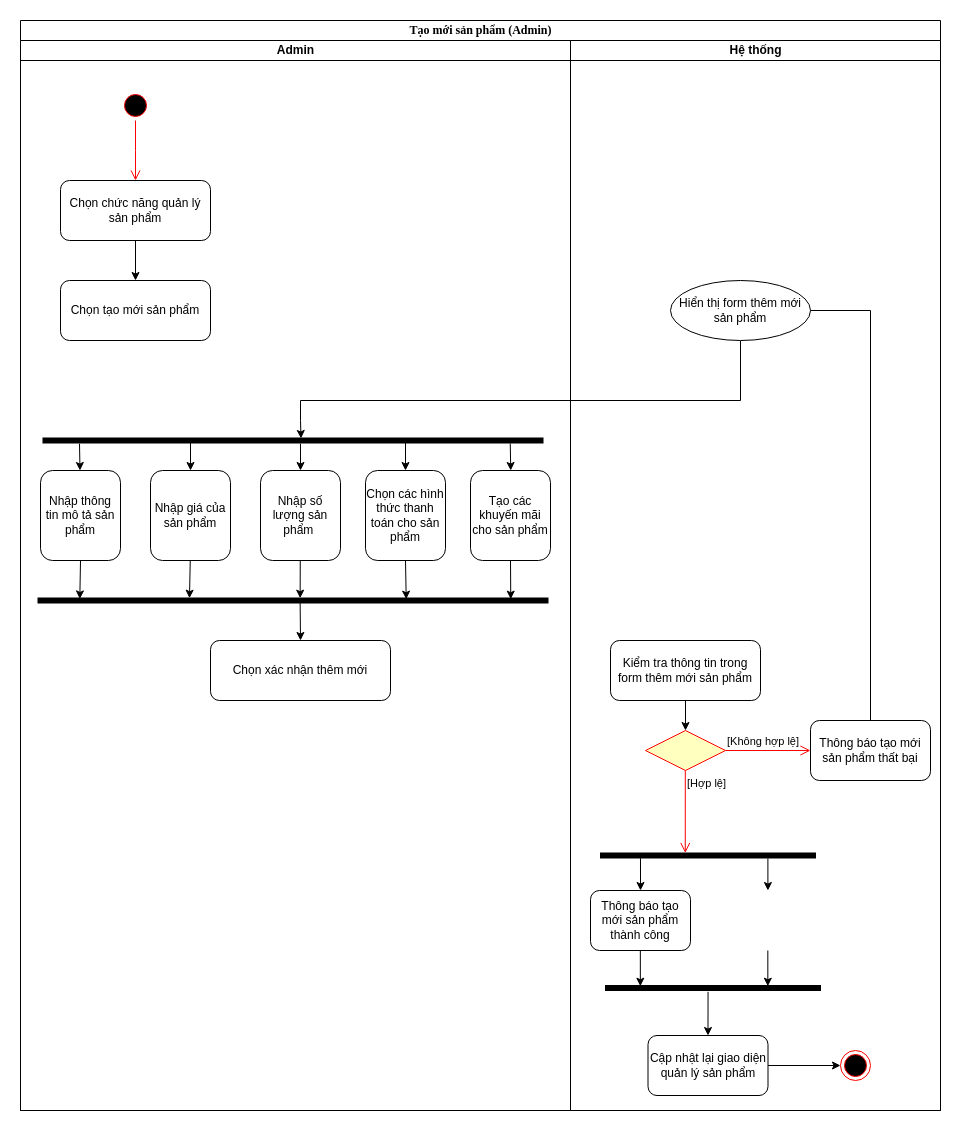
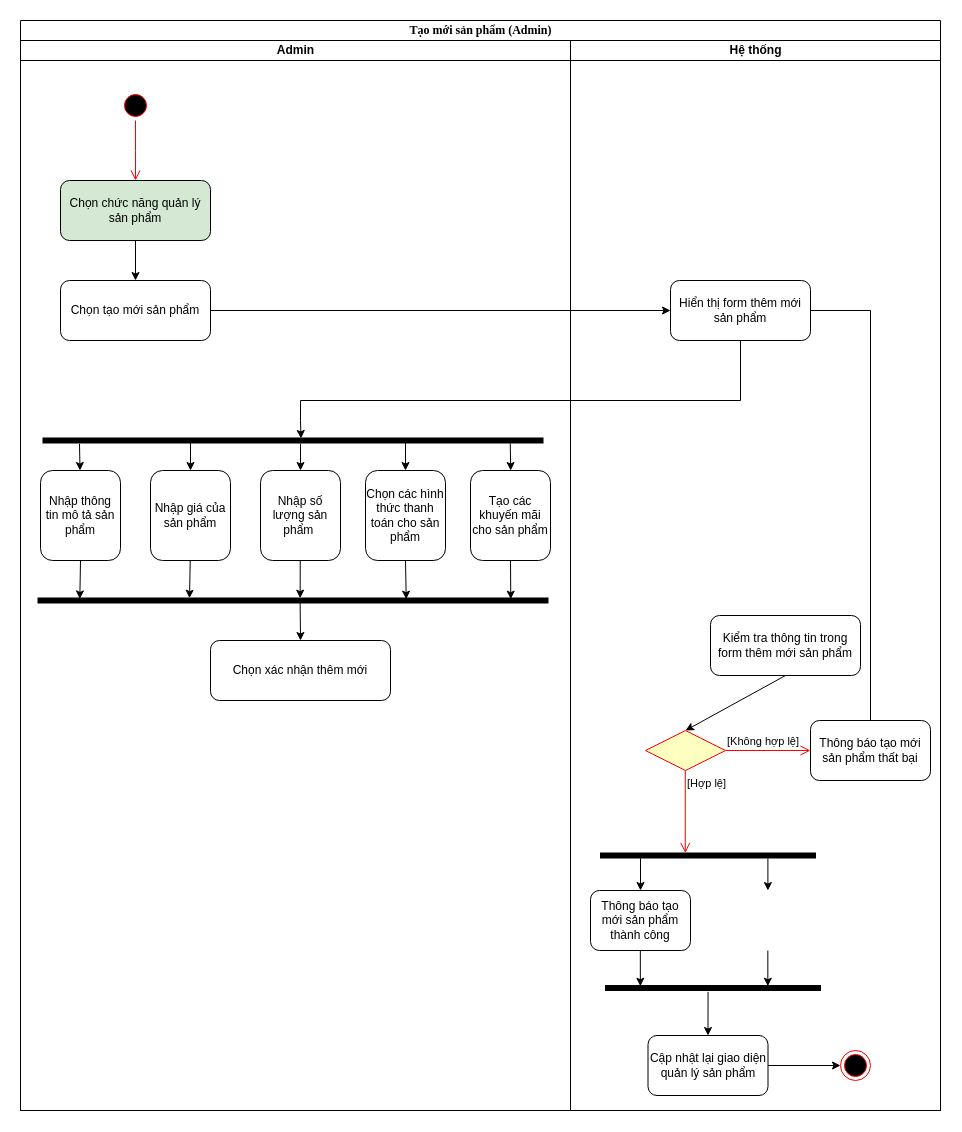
  <mxCell id="0" />
  <mxCell id="1" parent="0" />
  <mxCell id="2" value="Tạo mới sản phẩm (Admin)" style="swimlane;html=1;childLayout=stackLayout;startSize=20;rounded=0;shadow=0;comic=0;labelBackgroundColor=none;strokeWidth=1;fontFamily=Verdana;fontSize=12;align=center;" parent="1" vertex="1"><mxGeometry x="20" y="20" width="920" height="1090" as="geometry" /></mxCell>
  <mxCell id="3" value="Admin" style="swimlane;html=1;startSize=20;" parent="2" vertex="1"><mxGeometry y="20" width="550" height="1070" as="geometry" /></mxCell>
  <mxCell id="4" value="" style="ellipse;html=1;shape=startState;fillColor=#000000;strokeColor=#ff0000;" vertex="1" parent="3"><mxGeometry x="100" y="50" width="30" height="30" as="geometry" /></mxCell>
  <mxCell id="5" value="" style="edgeStyle=orthogonalEdgeStyle;html=1;verticalAlign=bottom;endArrow=open;endSize=8;strokeColor=#ff0000;rounded=0;" edge="1" source="4" parent="3"><mxGeometry relative="1" as="geometry"><mxPoint x="115" y="140" as="targetPoint" /></mxGeometry></mxCell>
- <mxCell id="6" value="Chọn chức năng quản lý sản phẩm" style="rounded=1;whiteSpace=wrap;html=1;" vertex="1" parent="3"><mxGeometry x="40" y="140" width="150" height="60" as="geometry" /></mxCell>
+ <mxCell id="6" value="Chọn chức năng quản lý sản phẩm" style="rounded=1;whiteSpace=wrap;html=1;fillColor=#d5e8d4;" vertex="1" parent="3"><mxGeometry x="40" y="140" width="150" height="60" as="geometry" /></mxCell>
  <mxCell id="7" value="Chọn tạo mới sản phẩm" style="rounded=1;whiteSpace=wrap;html=1;" vertex="1" parent="3"><mxGeometry x="40" y="240" width="150" height="60" as="geometry" /></mxCell>
  <mxCell id="8" value="" style="html=1;points=[];perimeter=orthogonalPerimeter;fillColor=strokeColor;rotation=-90;" vertex="1" parent="3"><mxGeometry x="270" y="150" width="5" height="500" as="geometry" /></mxCell>
  <mxCell id="9" value="Nhập thông tin mô tả sản phẩm" style="rounded=1;whiteSpace=wrap;html=1;" vertex="1" parent="3"><mxGeometry x="20" y="430" width="80" height="90" as="geometry" /></mxCell>
  <mxCell id="10" value="Nhập giá của sản phẩm" style="rounded=1;whiteSpace=wrap;html=1;" vertex="1" parent="3"><mxGeometry x="130" y="430" width="80" height="90" as="geometry" /></mxCell>
  <mxCell id="11" value="Nhập số lượng sản phẩm&amp;nbsp;" style="rounded=1;whiteSpace=wrap;html=1;" vertex="1" parent="3"><mxGeometry x="240" y="430" width="80" height="90" as="geometry" /></mxCell>
  <mxCell id="12" value="Chọn các hình thức thanh toán cho sản phẩm" style="rounded=1;whiteSpace=wrap;html=1;" vertex="1" parent="3"><mxGeometry x="345" y="430" width="80" height="90" as="geometry" /></mxCell>
  <mxCell id="13" value="Tạo các khuyến mãi cho sản phẩm" style="rounded=1;whiteSpace=wrap;html=1;" vertex="1" parent="3"><mxGeometry x="450" y="430" width="80" height="90" as="geometry" /></mxCell>
  <mxCell id="14" value="" style="html=1;points=[];perimeter=orthogonalPerimeter;fillColor=strokeColor;rotation=-90;" vertex="1" parent="3"><mxGeometry x="270" y="305" width="5" height="510" as="geometry" /></mxCell>
  <mxCell id="15" value="" style="endArrow=classic;html=1;rounded=0;entryX=0.5;entryY=0;entryDx=0;entryDy=0;exitX=-0.141;exitY=0.073;exitDx=0;exitDy=0;exitPerimeter=0;" edge="1" parent="3" source="8"><mxGeometry width="50" height="50" relative="1" as="geometry"><mxPoint x="60.5" y="404.015" as="sourcePoint" /><mxPoint x="59.5" y="430" as="targetPoint" /></mxGeometry></mxCell>
  <mxCell id="16" value="" style="endArrow=classic;html=1;rounded=0;entryX=0.5;entryY=0;entryDx=0;entryDy=0;exitX=0.206;exitY=0.295;exitDx=0;exitDy=0;exitPerimeter=0;" edge="1" parent="3" source="8" target="10"><mxGeometry width="50" height="50" relative="1" as="geometry"><mxPoint x="160" y="410" as="sourcePoint" /><mxPoint x="160.5" y="437" as="targetPoint" /></mxGeometry></mxCell>
  <mxCell id="17" value="" style="endArrow=classic;html=1;rounded=0;entryX=0.5;entryY=0;entryDx=0;entryDy=0;exitX=0.347;exitY=0.725;exitDx=0;exitDy=0;exitPerimeter=0;" edge="1" parent="3" source="8" target="12"><mxGeometry width="50" height="50" relative="1" as="geometry"><mxPoint x="390" y="410" as="sourcePoint" /><mxPoint x="390.5" y="437" as="targetPoint" /></mxGeometry></mxCell>
  <mxCell id="18" value="" style="endArrow=classic;html=1;rounded=0;entryX=0.5;entryY=0;entryDx=0;entryDy=0;exitX=-0.141;exitY=0.073;exitDx=0;exitDy=0;exitPerimeter=0;" edge="1" parent="3"><mxGeometry width="50" height="50" relative="1" as="geometry"><mxPoint x="489.75" y="403" as="sourcePoint" /><mxPoint x="490.25" y="430" as="targetPoint" /></mxGeometry></mxCell>
  <mxCell id="19" value="" style="endArrow=classic;html=1;rounded=0;entryX=0.817;entryY=0.082;entryDx=0;entryDy=0;exitX=0.5;exitY=1;exitDx=0;exitDy=0;entryPerimeter=0;" edge="1" parent="3" source="9" target="14"><mxGeometry width="50" height="50" relative="1" as="geometry"><mxPoint x="50" y="540" as="sourcePoint" /><mxPoint x="50.5" y="567" as="targetPoint" /></mxGeometry></mxCell>
  <mxCell id="20" value="" style="endArrow=classic;html=1;rounded=0;entryX=0.965;entryY=0.297;entryDx=0;entryDy=0;exitX=-0.141;exitY=0.073;exitDx=0;exitDy=0;exitPerimeter=0;entryPerimeter=0;" edge="1" parent="3" target="14"><mxGeometry width="50" height="50" relative="1" as="geometry"><mxPoint x="169.75" y="520" as="sourcePoint" /><mxPoint x="170.25" y="547" as="targetPoint" /></mxGeometry></mxCell>
  <mxCell id="21" value="" style="endArrow=classic;html=1;rounded=0;entryX=0.965;entryY=0.514;entryDx=0;entryDy=0;exitX=-0.141;exitY=0.073;exitDx=0;exitDy=0;exitPerimeter=0;entryPerimeter=0;" edge="1" parent="3" target="14"><mxGeometry width="50" height="50" relative="1" as="geometry"><mxPoint x="279.75" y="520" as="sourcePoint" /><mxPoint x="280.25" y="547" as="targetPoint" /></mxGeometry></mxCell>
  <mxCell id="22" value="" style="endArrow=classic;html=1;rounded=0;entryX=0.768;entryY=0.722;entryDx=0;entryDy=0;exitX=-0.141;exitY=0.073;exitDx=0;exitDy=0;exitPerimeter=0;entryPerimeter=0;" edge="1" parent="3" target="14"><mxGeometry width="50" height="50" relative="1" as="geometry"><mxPoint x="385" y="520" as="sourcePoint" /><mxPoint x="385.5" y="547" as="targetPoint" /></mxGeometry></mxCell>
  <mxCell id="23" value="" style="endArrow=classic;html=1;rounded=0;exitX=0.5;exitY=1;exitDx=0;exitDy=0;entryX=0.768;entryY=0.927;entryDx=0;entryDy=0;entryPerimeter=0;" edge="1" parent="3" source="13" target="14"><mxGeometry width="50" height="50" relative="1" as="geometry"><mxPoint x="500" y="550" as="sourcePoint" /><mxPoint x="501" y="580" as="targetPoint" /></mxGeometry></mxCell>
  <mxCell id="24" value="Chọn xác nhận thêm mới" style="rounded=1;whiteSpace=wrap;html=1;" vertex="1" parent="3"><mxGeometry x="190" y="600" width="180" height="60" as="geometry" /></mxCell>
+ <mxCell id="25" value="" style="endArrow=classic;html=1;rounded=0;exitX=1;exitY=0.5;exitDx=0;exitDy=0;entryX=0;entryY=0.5;entryDx=0;entryDy=0;" edge="1" parent="2" source="7" target="28"><mxGeometry width="50" height="50" relative="1" as="geometry"><mxPoint x="360" y="400" as="sourcePoint" /><mxPoint x="480" y="290" as="targetPoint" /></mxGeometry></mxCell>
  <mxCell id="26" value="" style="endArrow=classic;html=1;rounded=0;entryX=0.91;entryY=0.516;entryDx=0;entryDy=0;entryPerimeter=0;exitX=0.5;exitY=1;exitDx=0;exitDy=0;" edge="1" parent="2" source="28" target="8"><mxGeometry width="50" height="50" relative="1" as="geometry"><mxPoint x="650" y="320" as="sourcePoint" /><mxPoint x="257.8" y="419.52" as="targetPoint" /><Array as="points"><mxPoint x="720" y="380" /><mxPoint x="280" y="380" /><mxPoint x="280" y="400" /></Array></mxGeometry></mxCell>
  <mxCell id="27" value="Hệ thống" style="swimlane;html=1;startSize=20;" parent="2" vertex="1"><mxGeometry x="550" y="20" width="370" height="1070" as="geometry" /></mxCell>
- <mxCell id="28" value="Hiển thị form thêm mới sản phẩm" style="ellipse;whiteSpace=wrap;html=1;" vertex="1" parent="27"><mxGeometry x="100" y="240" width="140" height="60" as="geometry" /></mxCell>
- <mxCell id="29" value="Kiểm tra thông tin trong form thêm mới sản phẩm" style="rounded=1;whiteSpace=wrap;html=1;" vertex="1" parent="27"><mxGeometry x="40" y="600" width="150" height="60" as="geometry" /></mxCell>
+ <mxCell id="28" value="Hiển thị form thêm mới sản phẩm" style="rounded=1;whiteSpace=wrap;html=1;" vertex="1" parent="27"><mxGeometry x="100" y="240" width="140" height="60" as="geometry" /></mxCell>
+ <mxCell id="29" value="Kiểm tra thông tin trong form thêm mới sản phẩm" style="rounded=1;whiteSpace=wrap;html=1;" vertex="1" parent="27"><mxGeometry x="140" y="575" width="150" height="60" as="geometry" /></mxCell>
  <mxCell id="30" value="" style="rhombus;whiteSpace=wrap;html=1;fontColor=#000000;fillColor=#ffffc0;strokeColor=#ff0000;" vertex="1" parent="27"><mxGeometry x="75" y="690" width="80" height="40" as="geometry" /></mxCell>
  <mxCell id="31" value="[Không hợp lệ]" style="edgeStyle=orthogonalEdgeStyle;html=1;align=left;verticalAlign=bottom;endArrow=open;endSize=8;strokeColor=#ff0000;rounded=0;" edge="1" source="30" parent="27"><mxGeometry x="-1" relative="1" as="geometry"><mxPoint x="240" y="710" as="targetPoint" /><Array as="points"><mxPoint x="240" y="710" /></Array></mxGeometry></mxCell>
  <mxCell id="32" value="[Hợp lệ]" style="edgeStyle=orthogonalEdgeStyle;html=1;align=left;verticalAlign=top;endArrow=open;endSize=8;strokeColor=#ff0000;rounded=0;" edge="1" parent="27"><mxGeometry x="-1" relative="1" as="geometry"><mxPoint x="114.78" y="812.5" as="targetPoint" /><mxPoint x="114.78" y="730.0" as="sourcePoint" /><Array as="points"><mxPoint x="114.78" y="812.5" /></Array></mxGeometry></mxCell>
  <mxCell id="33" value="" style="endArrow=classic;html=1;rounded=0;exitX=0.5;exitY=1;exitDx=0;exitDy=0;entryX=0.5;entryY=0;entryDx=0;entryDy=0;" edge="1" parent="27" source="29" target="30"><mxGeometry width="50" height="50" relative="1" as="geometry"><mxPoint y="730" as="sourcePoint" /><mxPoint x="50" y="680" as="targetPoint" /></mxGeometry></mxCell>
  <mxCell id="34" value="Thông báo tạo mới sản phẩm thất bại" style="rounded=1;whiteSpace=wrap;html=1;" vertex="1" parent="27"><mxGeometry x="240" y="680" width="120" height="60" as="geometry" /></mxCell>
  <mxCell id="35" value="" style="html=1;points=[];perimeter=orthogonalPerimeter;fillColor=strokeColor;rotation=-90;" vertex="1" parent="27"><mxGeometry x="135" y="707.5" width="5" height="215" as="geometry" /></mxCell>
  <mxCell id="36" value="Thông báo tạo mới sản phẩm thành công" style="rounded=1;whiteSpace=wrap;html=1;" vertex="1" parent="27"><mxGeometry x="20" y="850" width="100" height="60" as="geometry" /></mxCell>
  <mxCell id="37" value="" style="endArrow=none;html=1;rounded=0;exitX=0.5;exitY=0;exitDx=0;exitDy=0;entryX=1;entryY=0.5;entryDx=0;entryDy=0;" edge="1" parent="27" source="34" target="28"><mxGeometry width="50" height="50" relative="1" as="geometry"><mxPoint x="20" y="740" as="sourcePoint" /><mxPoint x="70" y="690" as="targetPoint" /><Array as="points"><mxPoint x="300" y="270" /></Array></mxGeometry></mxCell>
  <mxCell id="38" value="" style="html=1;points=[];perimeter=orthogonalPerimeter;fillColor=strokeColor;rotation=-90;" vertex="1" parent="27"><mxGeometry x="140" y="840" width="5" height="215" as="geometry" /></mxCell>
  <mxCell id="39" value="" style="endArrow=classic;html=1;rounded=0;exitX=-0.04;exitY=0.186;exitDx=0;exitDy=0;exitPerimeter=0;entryX=0.5;entryY=0;entryDx=0;entryDy=0;" edge="1" parent="27" source="35" target="36"><mxGeometry width="50" height="50" relative="1" as="geometry"><mxPoint x="60" y="930" as="sourcePoint" /><mxPoint x="110" y="880" as="targetPoint" /></mxGeometry></mxCell>
  <mxCell id="40" value="" style="endArrow=classic;html=1;rounded=0;exitX=-0.04;exitY=0.186;exitDx=0;exitDy=0;exitPerimeter=0;entryX=0.5;entryY=0;entryDx=0;entryDy=0;" edge="1" parent="27"><mxGeometry width="50" height="50" relative="1" as="geometry"><mxPoint x="197.4" y="818" as="sourcePoint" /><mxPoint x="197.4" y="850" as="targetPoint" /></mxGeometry></mxCell>
  <mxCell id="41" value="" style="endArrow=classic;html=1;rounded=0;exitX=-0.04;exitY=0.186;exitDx=0;exitDy=0;exitPerimeter=0;entryX=0.854;entryY=0.162;entryDx=0;entryDy=0;entryPerimeter=0;" edge="1" parent="27" target="38"><mxGeometry width="50" height="50" relative="1" as="geometry"><mxPoint x="69.84" y="910" as="sourcePoint" /><mxPoint x="69.84" y="942" as="targetPoint" /></mxGeometry></mxCell>
  <mxCell id="42" value="" style="endArrow=classic;html=1;rounded=0;exitX=-0.04;exitY=0.186;exitDx=0;exitDy=0;exitPerimeter=0;entryX=0.854;entryY=0.755;entryDx=0;entryDy=0;entryPerimeter=0;" edge="1" parent="27" target="38"><mxGeometry width="50" height="50" relative="1" as="geometry"><mxPoint x="197.34" y="910" as="sourcePoint" /><mxPoint x="197.34" y="942" as="targetPoint" /></mxGeometry></mxCell>
  <mxCell id="43" value="Cập nhật lại giao diện quản lý sản phẩm" style="rounded=1;whiteSpace=wrap;html=1;" vertex="1" parent="27"><mxGeometry x="77.5" y="995" width="120" height="60" as="geometry" /></mxCell>
  <mxCell id="44" value="" style="endArrow=classic;html=1;rounded=0;exitX=-0.267;exitY=0.477;exitDx=0;exitDy=0;exitPerimeter=0;entryX=0.5;entryY=0;entryDx=0;entryDy=0;" edge="1" parent="27" source="38" target="43"><mxGeometry width="50" height="50" relative="1" as="geometry"><mxPoint x="-30" y="880" as="sourcePoint" /><mxPoint x="138" y="990" as="targetPoint" /></mxGeometry></mxCell>
  <mxCell id="45" value="" style="ellipse;html=1;shape=endState;fillColor=#000000;strokeColor=#ff0000;" vertex="1" parent="27"><mxGeometry x="270" y="1010" width="30" height="30" as="geometry" /></mxCell>
  <mxCell id="46" value="" style="endArrow=classic;html=1;rounded=0;entryX=0;entryY=0.5;entryDx=0;entryDy=0;exitX=1;exitY=0.5;exitDx=0;exitDy=0;" edge="1" parent="27" source="43" target="45"><mxGeometry width="50" height="50" relative="1" as="geometry"><mxPoint x="140" y="890" as="sourcePoint" /><mxPoint x="190" y="840" as="targetPoint" /></mxGeometry></mxCell>
  <mxCell id="47" value="" style="endArrow=classic;html=1;rounded=0;exitX=0.5;exitY=1;exitDx=0;exitDy=0;" edge="1" parent="1" source="6"><mxGeometry width="50" height="50" relative="1" as="geometry"><mxPoint x="380" y="420" as="sourcePoint" /><mxPoint x="135" y="280" as="targetPoint" /></mxGeometry></mxCell>
  <mxCell id="48" value="" style="endArrow=classic;html=1;rounded=0;exitX=-0.126;exitY=0.515;exitDx=0;exitDy=0;exitPerimeter=0;" edge="1" parent="1" source="8"><mxGeometry width="50" height="50" relative="1" as="geometry"><mxPoint x="300" y="450" as="sourcePoint" /><mxPoint x="300" y="470" as="targetPoint" /></mxGeometry></mxCell>
  <mxCell id="49" value="" style="endArrow=classic;html=1;rounded=0;exitX=0.031;exitY=0.514;exitDx=0;exitDy=0;exitPerimeter=0;" edge="1" parent="1" source="14"><mxGeometry width="50" height="50" relative="1" as="geometry"><mxPoint x="200" y="690" as="sourcePoint" /><mxPoint x="300" y="640" as="targetPoint" /></mxGeometry></mxCell>
